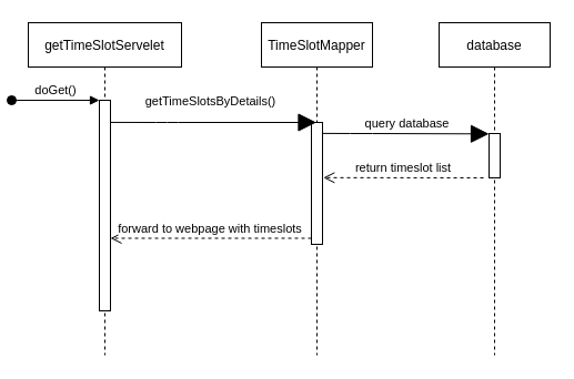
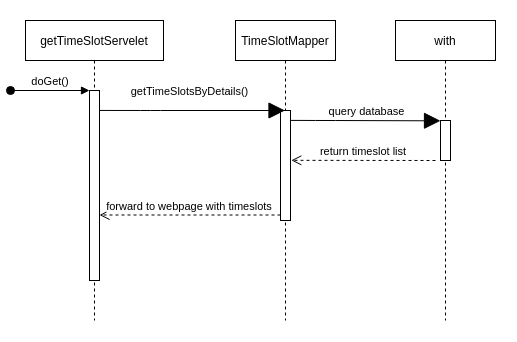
  <mxCell id="0" />
  <mxCell id="1" parent="0" />
  <mxCell id="2" value="getTimeSlotServelet" style="shape=umlLifeline;perimeter=lifelinePerimeter;container=1;collapsible=0;recursiveResize=0;rounded=0;shadow=0;strokeWidth=1;" parent="1" vertex="1"><mxGeometry x="20" y="20" width="138" height="300" as="geometry" /></mxCell>
  <mxCell id="3" value="" style="points=[];perimeter=orthogonalPerimeter;rounded=0;shadow=0;strokeWidth=1;" parent="2" vertex="1"><mxGeometry x="64" y="70" width="10" height="190" as="geometry" /></mxCell>
  <mxCell id="4" value="doGet()" style="verticalAlign=bottom;startArrow=oval;endArrow=block;startSize=8;shadow=0;strokeWidth=1;" parent="2" target="3" edge="1"><mxGeometry relative="1" as="geometry"><mxPoint x="-15" y="70" as="sourcePoint" /></mxGeometry></mxCell>
  <mxCell id="5" value="TimeSlotMapper" style="shape=umlLifeline;perimeter=lifelinePerimeter;container=1;collapsible=0;recursiveResize=0;rounded=0;shadow=0;strokeWidth=1;" parent="1" vertex="1"><mxGeometry x="230" y="20" width="100" height="300" as="geometry" /></mxCell>
  <mxCell id="6" value="" style="points=[];perimeter=orthogonalPerimeter;rounded=0;shadow=0;strokeWidth=1;" parent="5" vertex="1"><mxGeometry x="45" y="90" width="10" height="110" as="geometry" /></mxCell>
  <mxCell id="7" value="forward to webpage with timeslots" style="verticalAlign=bottom;endArrow=open;dashed=1;endSize=8;exitX=0;exitY=0.95;shadow=0;strokeWidth=1;" parent="1" source="6" target="3" edge="1"><mxGeometry relative="1" as="geometry"><mxPoint x="205" y="176" as="targetPoint" /></mxGeometry></mxCell>
- <mxCell id="8" value="database" style="shape=umlLifeline;perimeter=lifelinePerimeter;container=1;collapsible=0;recursiveResize=0;rounded=0;shadow=0;strokeWidth=1;" vertex="1" parent="1"><mxGeometry x="390" y="20" width="100" height="300" as="geometry" /></mxCell>
+ <mxCell id="8" value="with" style="shape=umlLifeline;perimeter=lifelinePerimeter;container=1;collapsible=0;recursiveResize=0;rounded=0;shadow=0;strokeWidth=1;" vertex="1" parent="1"><mxGeometry x="390" y="20" width="100" height="300" as="geometry" /></mxCell>
  <mxCell id="9" value="" style="points=[];perimeter=orthogonalPerimeter;rounded=0;shadow=0;strokeWidth=1;" vertex="1" parent="8"><mxGeometry x="45" y="100" width="10" height="40" as="geometry" /></mxCell>
  <mxCell id="10" value="query database" style="html=1;verticalAlign=bottom;endArrow=block;startSize=14;endSize=14;sourcePerimeterSpacing=8;targetPerimeterSpacing=8;exitX=1.054;exitY=0.09;exitDx=0;exitDy=0;exitPerimeter=0;" edge="1" parent="8" source="6"><mxGeometry width="80" relative="1" as="geometry"><mxPoint x="-100" y="100" as="sourcePoint" /><mxPoint x="45" y="100.34" as="targetPoint" /><Array as="points"><mxPoint x="-70" y="100" /></Array></mxGeometry></mxCell>
  <mxCell id="11" value="return timeslot list" style="verticalAlign=bottom;endArrow=open;dashed=1;endSize=8;exitX=0;exitY=0.95;shadow=0;strokeWidth=1;entryX=1.078;entryY=0.453;entryDx=0;entryDy=0;entryPerimeter=0;" edge="1" parent="8" target="6"><mxGeometry relative="1" as="geometry"><mxPoint x="-100" y="140" as="targetPoint" /><mxPoint x="40" y="140" as="sourcePoint" /><mxPoint as="offset" /></mxGeometry></mxCell>
  <mxCell id="12" value="getTimeSlotsByDetails()" style="html=1;verticalAlign=bottom;endArrow=block;startSize=14;endSize=14;sourcePerimeterSpacing=8;targetPerimeterSpacing=8;exitX=1.023;exitY=0.105;exitDx=0;exitDy=0;exitPerimeter=0;" edge="1" parent="1" source="3" target="5"><mxGeometry x="-0.024" y="10" width="80" relative="1" as="geometry"><mxPoint x="130" y="110" as="sourcePoint" /><mxPoint x="270" y="110" as="targetPoint" /><Array as="points"><mxPoint x="145" y="110" /></Array><mxPoint as="offset" /></mxGeometry></mxCell>
